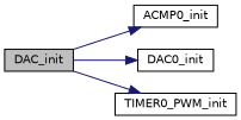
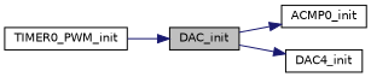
  digraph {
    rankdir=LR
    node [color=black fillcolor=white fontname=Helvetica fontsize=10 shape=record style=filled]
    edge [color=midnightblue fontname=Helvetica fontsize=10 labelfontname=Helvetica labelfontsize=10 style=solid]
    n1 [fillcolor=grey75 fontcolor=black height=0.2 label=DAC_init width=0.4]
    n2 [height=0.2 label=ACMP0_init width=0.4]
-   n3 [height=0.2 label=DAC0_init width=0.4]
+   n3 [height=0.2 label=DAC4_init width=0.4]
    n4 [height=0.2 label=TIMER0_PWM_init width=0.4]
    n1 -> n2
    n1 -> n3
-   n1 -> n4
+   n4 -> n1
  }
